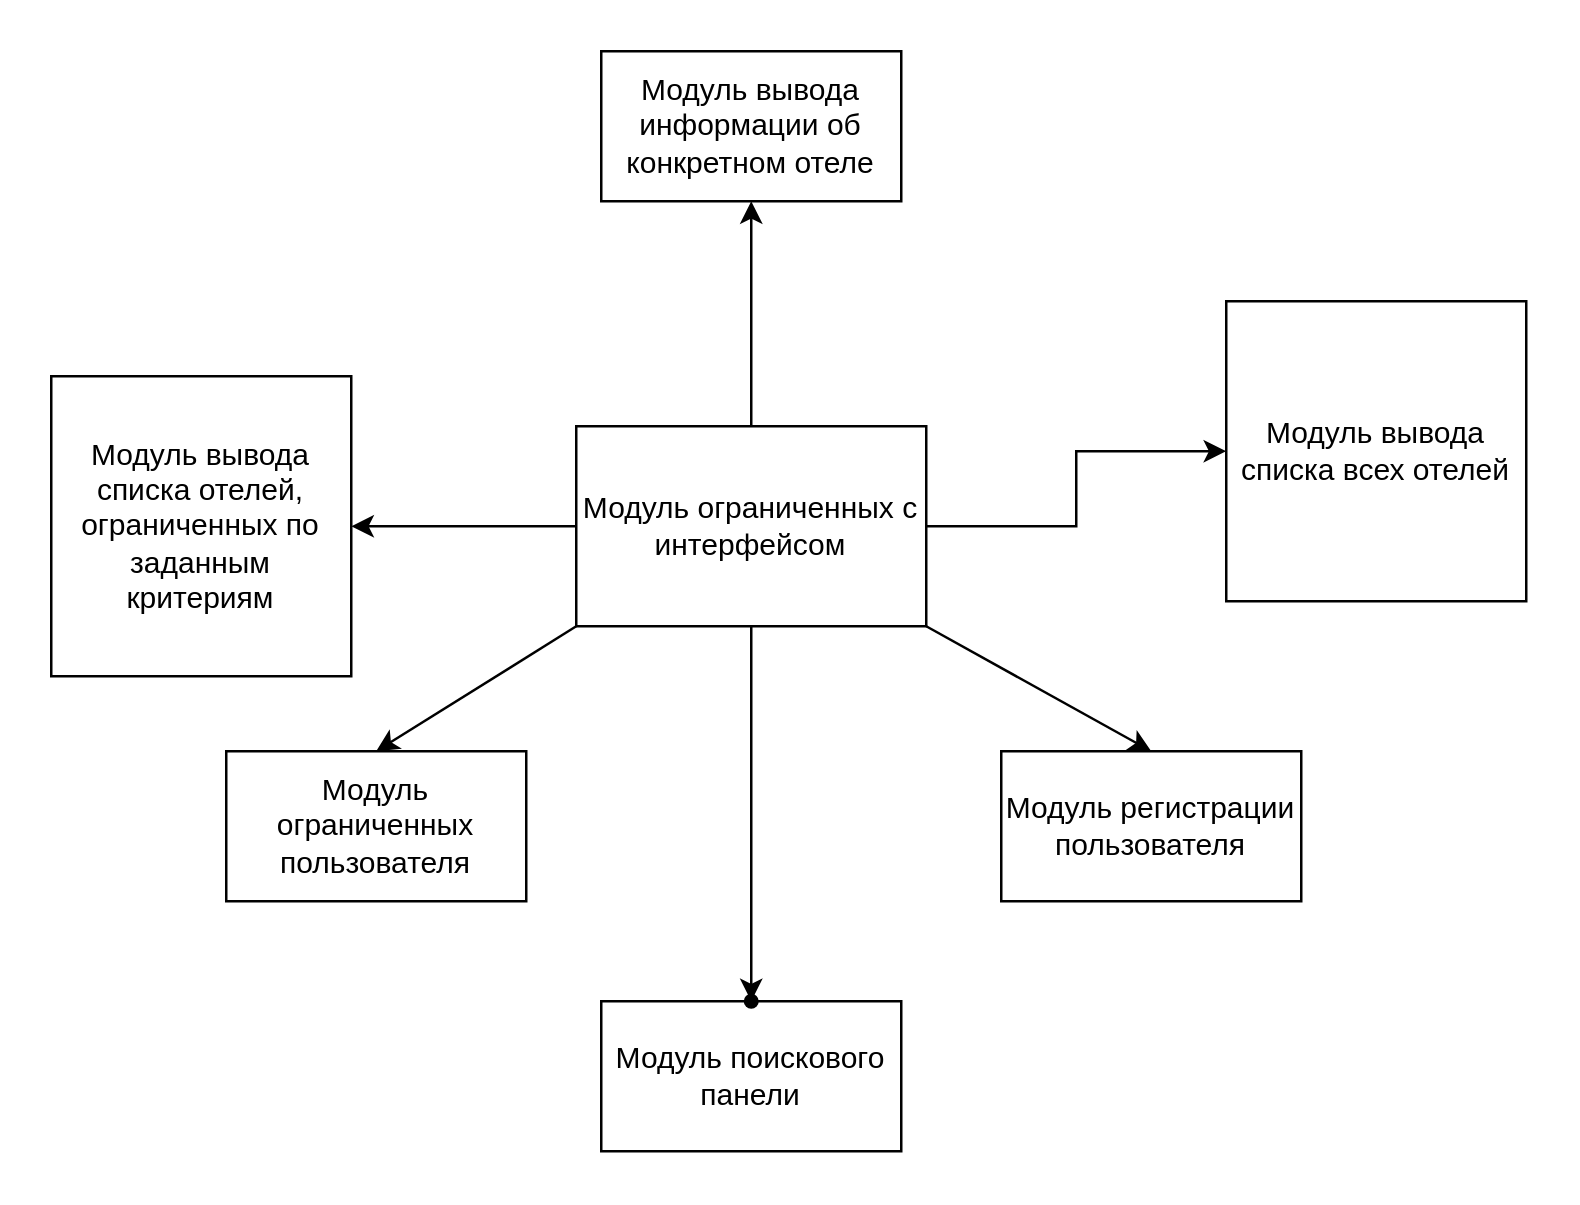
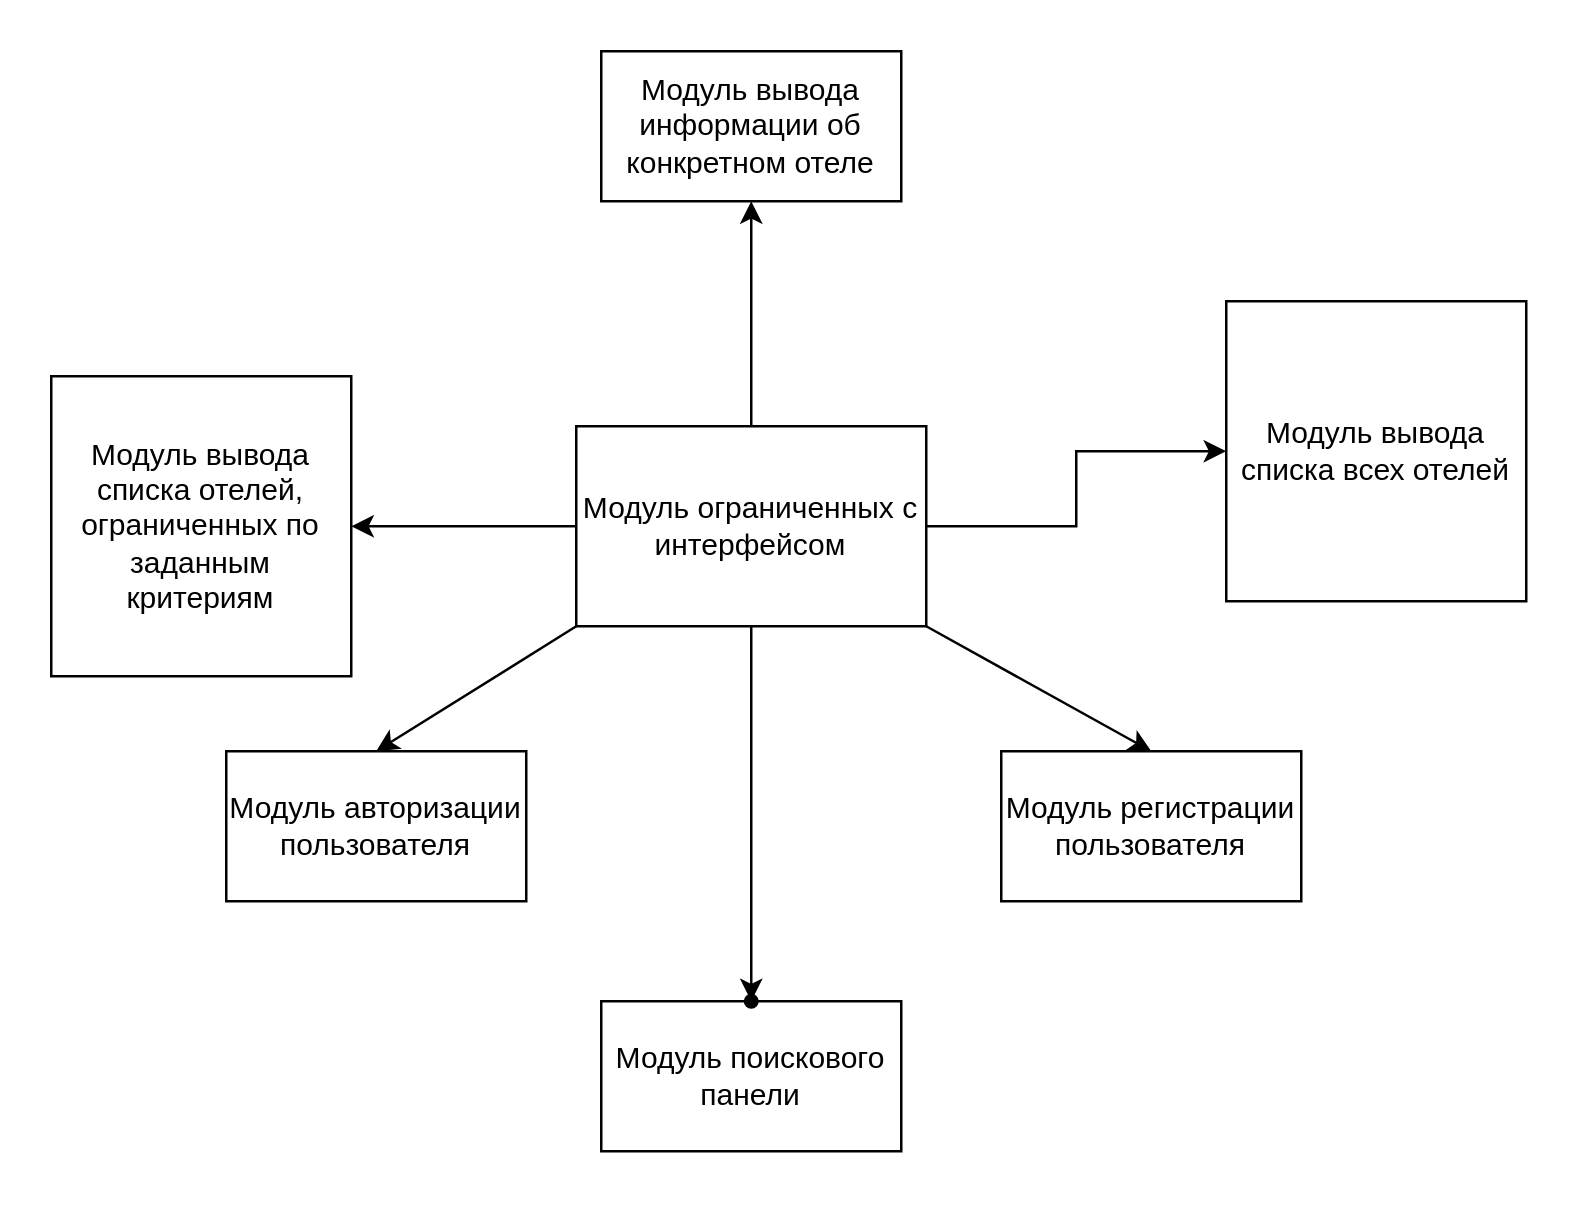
  <mxCell id="0" />
  <mxCell id="1" parent="0" />
  <mxCell id="2" value="Модуль вывода информации об конкретном отеле" style="rounded=0;whiteSpace=wrap;html=1;" vertex="1" parent="1"><mxGeometry x="240" y="20" width="120" height="60" as="geometry" /></mxCell>
  <mxCell id="3" value="" style="edgeStyle=orthogonalEdgeStyle;rounded=0;orthogonalLoop=1;jettySize=auto;html=1;" edge="1" parent="1" source="7" target="2"><mxGeometry relative="1" as="geometry" /></mxCell>
  <mxCell id="4" value="" style="edgeStyle=orthogonalEdgeStyle;rounded=0;orthogonalLoop=1;jettySize=auto;html=1;" edge="1" parent="1" source="7" target="11"><mxGeometry relative="1" as="geometry" /></mxCell>
  <mxCell id="5" value="" style="edgeStyle=orthogonalEdgeStyle;rounded=0;orthogonalLoop=1;jettySize=auto;html=1;entryX=0;entryY=0.5;entryDx=0;entryDy=0;" edge="1" parent="1" source="7" target="8"><mxGeometry relative="1" as="geometry"><mxPoint x="480" y="210" as="targetPoint" /></mxGeometry></mxCell>
  <mxCell id="6" value="" style="edgeStyle=orthogonalEdgeStyle;rounded=0;orthogonalLoop=1;jettySize=auto;html=1;" edge="1" parent="1" source="7" target="13"><mxGeometry relative="1" as="geometry" /></mxCell>
  <mxCell id="7" value="Модуль ограниченных с интерфейсом" style="rounded=0;whiteSpace=wrap;html=1;" vertex="1" parent="1"><mxGeometry x="230" y="170" width="140" height="80" as="geometry" /></mxCell>
  <mxCell id="8" value="Модуль вывода списка всех отелей" style="rounded=0;whiteSpace=wrap;html=1;" vertex="1" parent="1"><mxGeometry x="490" y="120" width="120" height="120" as="geometry" /></mxCell>
  <mxCell id="9" value="Модуль регистрации пользователя" style="rounded=0;whiteSpace=wrap;html=1;" vertex="1" parent="1"><mxGeometry x="400" y="300" width="120" height="60" as="geometry" /></mxCell>
- <mxCell id="10" value="Модуль ограниченных пользователя" style="rounded=0;whiteSpace=wrap;html=1;" vertex="1" parent="1"><mxGeometry x="90" y="300" width="120" height="60" as="geometry" /></mxCell>
+ <mxCell id="10" value="Модуль авторизации пользователя" style="rounded=0;whiteSpace=wrap;html=1;" vertex="1" parent="1"><mxGeometry x="90" y="300" width="120" height="60" as="geometry" /></mxCell>
  <mxCell id="11" value="Модуль вывода списка отелей, ограниченных по заданным критериям" style="rounded=0;whiteSpace=wrap;html=1;" vertex="1" parent="1"><mxGeometry x="20" y="150" width="120" height="120" as="geometry" /></mxCell>
  <mxCell id="12" value="Модуль поискового панели" style="rounded=0;whiteSpace=wrap;html=1;" vertex="1" parent="1"><mxGeometry x="240" y="400" width="120" height="60" as="geometry" /></mxCell>
  <mxCell id="13" value="" style="shape=waypoint;sketch=0;size=6;pointerEvents=1;points=[];fillColor=default;resizable=0;rotatable=0;perimeter=centerPerimeter;snapToPoint=1;rounded=0;" vertex="1" parent="1"><mxGeometry x="280" y="380" width="40" height="40" as="geometry" /></mxCell>
  <mxCell id="14" value="" style="endArrow=classic;html=1;rounded=0;exitX=0;exitY=1;exitDx=0;exitDy=0;entryX=0.5;entryY=0;entryDx=0;entryDy=0;" edge="1" parent="1" source="7" target="10"><mxGeometry width="50" height="50" relative="1" as="geometry"><mxPoint x="320" y="340" as="sourcePoint" /><mxPoint x="370" y="290" as="targetPoint" /></mxGeometry></mxCell>
  <mxCell id="15" value="" style="endArrow=classic;html=1;rounded=0;exitX=1;exitY=1;exitDx=0;exitDy=0;entryX=0.5;entryY=0;entryDx=0;entryDy=0;" edge="1" parent="1" source="7" target="9"><mxGeometry width="50" height="50" relative="1" as="geometry"><mxPoint x="240" y="260" as="sourcePoint" /><mxPoint x="160" y="310" as="targetPoint" /></mxGeometry></mxCell>
